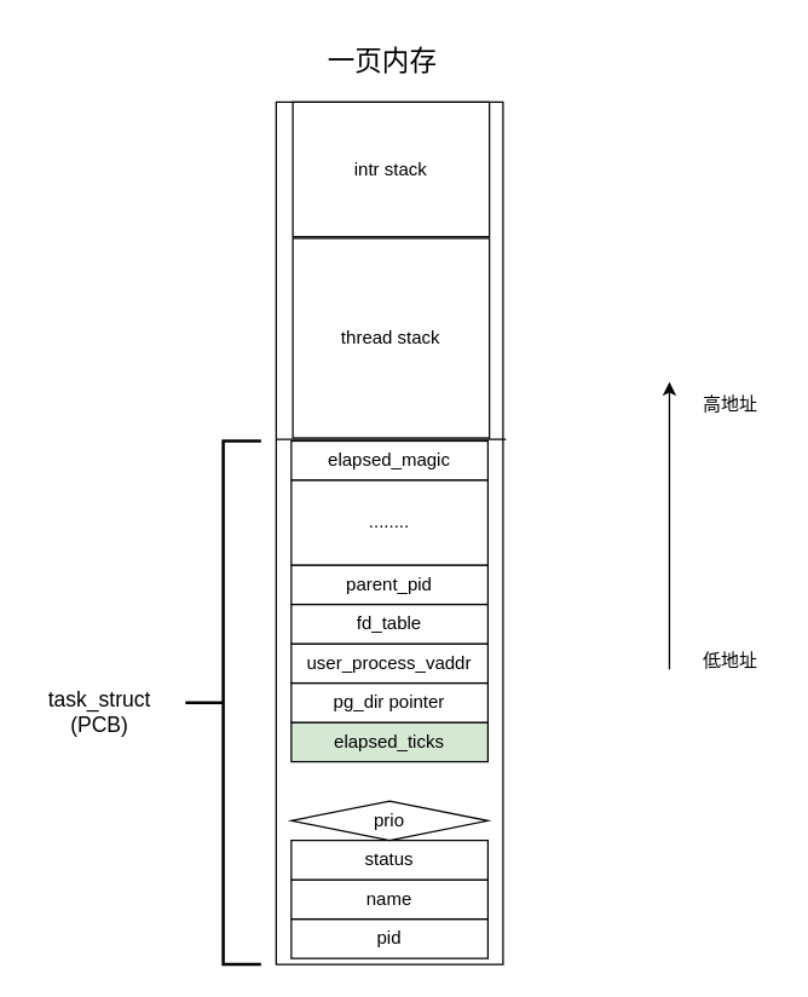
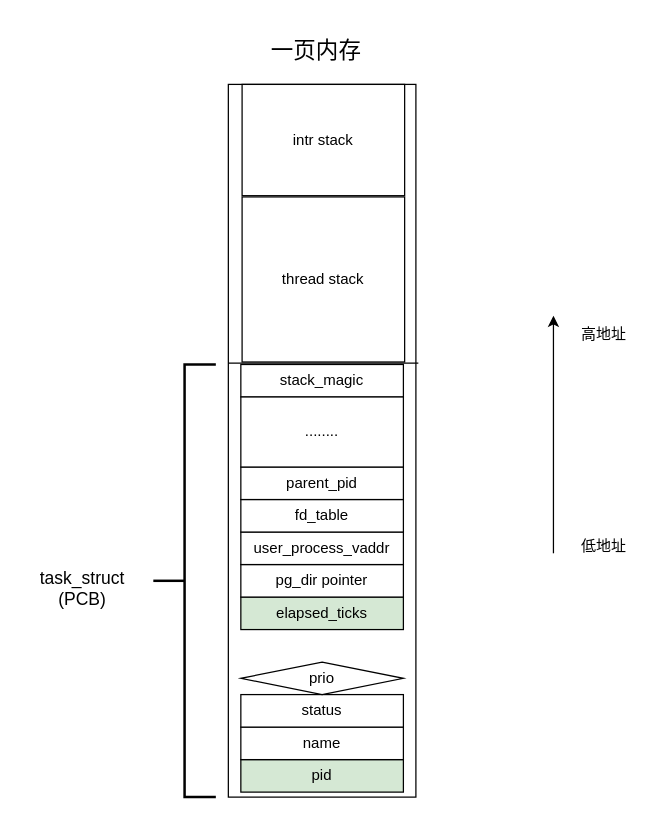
  <mxCell id="0" />
  <mxCell id="1" parent="0" />
  <mxCell id="2" value="" style="rounded=0;whiteSpace=wrap;html=1;" vertex="1" parent="1"><mxGeometry x="182" y="67" width="150" height="570" as="geometry" /></mxCell>
  <mxCell id="3" value="低地址" style="text;html=1;align=center;verticalAlign=middle;resizable=0;points=[];autosize=1;strokeColor=none;fillColor=none;" vertex="1" parent="1"><mxGeometry x="452" y="422" width="60" height="30" as="geometry" /></mxCell>
  <mxCell id="4" value="高地址" style="text;html=1;align=center;verticalAlign=middle;resizable=0;points=[];autosize=1;strokeColor=none;fillColor=none;" vertex="1" parent="1"><mxGeometry x="452" y="252" width="60" height="30" as="geometry" /></mxCell>
  <mxCell id="5" value="" style="endArrow=classic;html=1;rounded=0;" edge="1" parent="1"><mxGeometry width="50" height="50" relative="1" as="geometry"><mxPoint x="442" y="442" as="sourcePoint" /><mxPoint x="442" y="252" as="targetPoint" /></mxGeometry></mxCell>
  <mxCell id="6" value="&lt;font style=&quot;font-size: 18px;&quot;&gt;一页内存&lt;/font&gt;" style="text;html=1;align=center;verticalAlign=middle;resizable=0;points=[];autosize=1;strokeColor=none;fillColor=none;" vertex="1" parent="1"><mxGeometry x="202" y="20" width="100" height="40" as="geometry" /></mxCell>
  <mxCell id="7" value="" style="endArrow=none;html=1;rounded=0;entryX=1.013;entryY=0.416;entryDx=0;entryDy=0;entryPerimeter=0;" edge="1" parent="1"><mxGeometry width="50" height="50" relative="1" as="geometry"><mxPoint x="182" y="290" as="sourcePoint" /><mxPoint x="333.95" y="289.85" as="targetPoint" /></mxGeometry></mxCell>
  <mxCell id="8" value="intr stack" style="rounded=0;whiteSpace=wrap;html=1;" vertex="1" parent="1"><mxGeometry x="193" y="67" width="130" height="89" as="geometry" /></mxCell>
  <mxCell id="9" value="thread stack" style="rounded=0;whiteSpace=wrap;html=1;" vertex="1" parent="1"><mxGeometry x="193" y="157" width="130" height="132" as="geometry" /></mxCell>
- <mxCell id="10" value="elapsed_magic" style="rounded=0;whiteSpace=wrap;html=1;" vertex="1" parent="1"><mxGeometry x="192" y="291" width="130" height="26" as="geometry" /></mxCell>
- <mxCell id="11" value="pid" style="rounded=0;whiteSpace=wrap;html=1;" vertex="1" parent="1"><mxGeometry x="192" y="607" width="130" height="26" as="geometry" /></mxCell>
+ <mxCell id="10" value="stack_magic" style="rounded=0;whiteSpace=wrap;html=1;" vertex="1" parent="1"><mxGeometry x="192" y="291" width="130" height="26" as="geometry" /></mxCell>
+ <mxCell id="11" value="pid" style="rounded=0;whiteSpace=wrap;html=1;fillColor=#d5e8d4;" vertex="1" parent="1"><mxGeometry x="192" y="607" width="130" height="26" as="geometry" /></mxCell>
  <mxCell id="12" value="name" style="rounded=0;whiteSpace=wrap;html=1;" vertex="1" parent="1"><mxGeometry x="192" y="581" width="130" height="26" as="geometry" /></mxCell>
  <mxCell id="13" value="status" style="rounded=0;whiteSpace=wrap;html=1;" vertex="1" parent="1"><mxGeometry x="192" y="555" width="130" height="26" as="geometry" /></mxCell>
  <mxCell id="14" value="prio" style="rhombus;whiteSpace=wrap;html=1;" vertex="1" parent="1"><mxGeometry x="192" y="529" width="130" height="26" as="geometry" /></mxCell>
  <mxCell id="15" value="elapsed_ticks" style="rounded=0;whiteSpace=wrap;html=1;fillColor=#d5e8d4;" vertex="1" parent="1"><mxGeometry x="192" y="477" width="130" height="26" as="geometry" /></mxCell>
  <mxCell id="16" value="pg_dir pointer" style="rounded=0;whiteSpace=wrap;html=1;" vertex="1" parent="1"><mxGeometry x="192" y="451" width="130" height="26" as="geometry" /></mxCell>
  <mxCell id="17" value="user_process_vaddr" style="rounded=0;whiteSpace=wrap;html=1;" vertex="1" parent="1"><mxGeometry x="192" y="425" width="130" height="26" as="geometry" /></mxCell>
  <mxCell id="18" value="fd_table" style="rounded=0;whiteSpace=wrap;html=1;" vertex="1" parent="1"><mxGeometry x="192" y="399" width="130" height="26" as="geometry" /></mxCell>
  <mxCell id="19" value="parent_pid" style="rounded=0;whiteSpace=wrap;html=1;" vertex="1" parent="1"><mxGeometry x="192" y="373" width="130" height="26" as="geometry" /></mxCell>
  <mxCell id="20" value="........" style="rounded=0;whiteSpace=wrap;html=1;" vertex="1" parent="1"><mxGeometry x="192" y="317" width="130" height="56" as="geometry" /></mxCell>
  <mxCell id="21" value="" style="strokeWidth=2;html=1;shape=mxgraph.flowchart.annotation_2;align=left;labelPosition=right;pointerEvents=1;" vertex="1" parent="1"><mxGeometry x="122" y="291" width="50" height="346" as="geometry" /></mxCell>
  <mxCell id="22" value="&lt;font style=&quot;font-size: 14px;&quot;&gt;task_struct&lt;br&gt;(PCB)&lt;br&gt;&lt;/font&gt;" style="text;html=1;align=center;verticalAlign=middle;resizable=0;points=[];autosize=1;strokeColor=none;fillColor=none;" vertex="1" parent="1"><mxGeometry x="20" y="445" width="90" height="50" as="geometry" /></mxCell>
